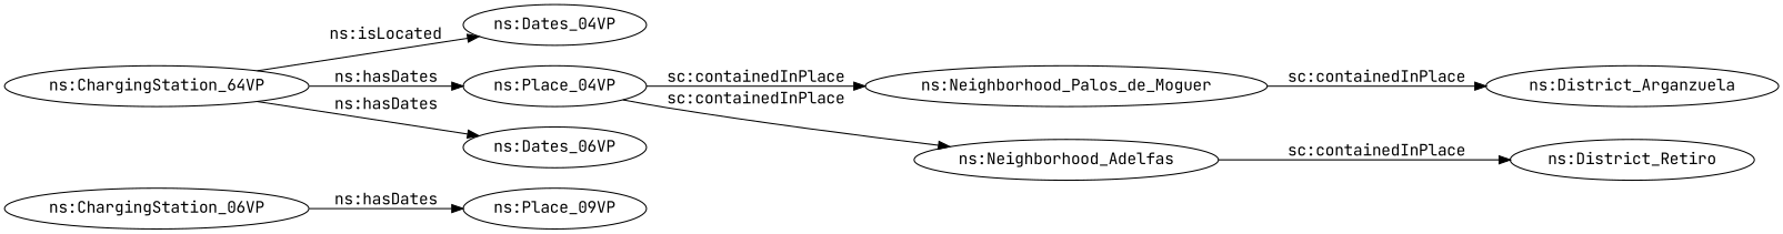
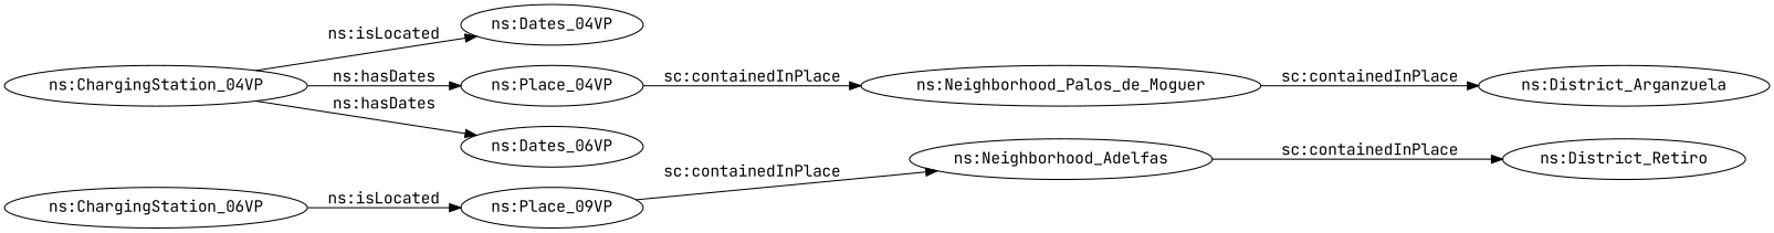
  digraph {
    fontname="JetBrains Mono"
    rankdir=LR
    node [fontname="JetBrains Mono"]
    edge [fontname="JetBrains Mono"]
    n1 [label="ns:Place_09VP"]
    "ns:ChargingStation_06VP"
    "ns:Neighborhood_Adelfas"
    "ns:District_Retiro"
    "ns:Place_04VP"
    "ns:Neighborhood_Palos_de_Moguer"
    "ns:District_Arganzuela"
-   "ns:ChargingStation_04VP" [label="ns:ChargingStation_64VP"]
+   "ns:ChargingStation_04VP"
    "ns:Dates_06VP"
    "ns:Dates_04VP"
-   "ns:Place_04VP" -> "ns:Neighborhood_Adelfas" [label="sc:containedInPlace"]
-   "ns:ChargingStation_06VP" -> n1 [label="ns:hasDates"]
+   n1 -> "ns:Neighborhood_Adelfas" [label="sc:containedInPlace"]
+   "ns:ChargingStation_06VP" -> n1 [label="ns:isLocated"]
    "ns:Neighborhood_Adelfas" -> "ns:District_Retiro" [label="sc:containedInPlace"]
    "ns:Place_04VP" -> "ns:Neighborhood_Palos_de_Moguer" [label="sc:containedInPlace"]
    "ns:Neighborhood_Palos_de_Moguer" -> "ns:District_Arganzuela" [label="sc:containedInPlace"]
    "ns:ChargingStation_04VP" -> "ns:Place_04VP" [label="ns:hasDates"]
    "ns:ChargingStation_04VP" -> "ns:Dates_06VP" [label="ns:hasDates"]
    "ns:ChargingStation_04VP" -> "ns:Dates_04VP" [label="ns:isLocated"]
  }
